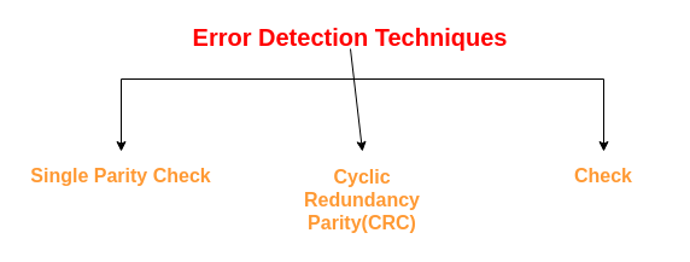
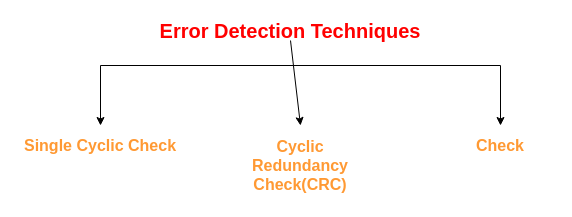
  <mxCell id="0" />
  <mxCell id="1" parent="0" />
  <mxCell id="2" value="&lt;font color=&quot;#ff0000&quot; style=&quot;font-size: 20px&quot;&gt;Error Detection Techniques&lt;/font&gt;" style="text;html=1;strokeColor=none;fillColor=none;align=center;verticalAlign=middle;whiteSpace=wrap;rounded=0;fontStyle=1" vertex="1" parent="1"><mxGeometry x="150" y="20" width="280" height="20" as="geometry" /></mxCell>
  <mxCell id="3" value="" style="endArrow=classic;html=1;exitX=0.5;exitY=1;exitDx=0;exitDy=0;" edge="1" parent="1" source="2"><mxGeometry width="50" height="50" relative="1" as="geometry"><mxPoint x="320" y="195" as="sourcePoint" /><mxPoint x="300" y="125" as="targetPoint" /></mxGeometry></mxCell>
  <mxCell id="4" value="" style="endArrow=none;html=1;" edge="1" parent="1"><mxGeometry width="50" height="50" relative="1" as="geometry"><mxPoint x="100" y="65" as="sourcePoint" /><mxPoint x="500" y="65" as="targetPoint" /></mxGeometry></mxCell>
  <mxCell id="5" value="" style="endArrow=classic;html=1;" edge="1" parent="1"><mxGeometry width="50" height="50" relative="1" as="geometry"><mxPoint x="100" y="65" as="sourcePoint" /><mxPoint x="100" y="125" as="targetPoint" /></mxGeometry></mxCell>
  <mxCell id="6" value="" style="endArrow=classic;html=1;" edge="1" parent="1"><mxGeometry width="50" height="50" relative="1" as="geometry"><mxPoint x="500" y="65" as="sourcePoint" /><mxPoint x="500" y="125" as="targetPoint" /></mxGeometry></mxCell>
- <mxCell id="7" value="&lt;b&gt;&lt;font style=&quot;font-size: 16px&quot; color=&quot;#ff9933&quot;&gt;Single Parity Check&lt;/font&gt;&lt;/b&gt;" style="text;html=1;strokeColor=none;fillColor=none;align=center;verticalAlign=middle;whiteSpace=wrap;rounded=0;" vertex="1" parent="1"><mxGeometry x="20" y="135" width="160" height="20" as="geometry" /></mxCell>
- <mxCell id="8" value="&lt;b&gt;&lt;font style=&quot;font-size: 16px&quot; color=&quot;#ff9933&quot;&gt;Cyclic Redundancy Parity(CRC)&lt;br&gt;&lt;/font&gt;&lt;/b&gt;" style="text;html=1;strokeColor=none;fillColor=none;align=center;verticalAlign=middle;whiteSpace=wrap;rounded=0;" vertex="1" parent="1"><mxGeometry x="240" y="135" width="120" height="60" as="geometry" /></mxCell>
+ <mxCell id="7" value="&lt;b&gt;&lt;font style=&quot;font-size: 16px&quot; color=&quot;#ff9933&quot;&gt;Single Cyclic Check&lt;/font&gt;&lt;/b&gt;" style="text;html=1;strokeColor=none;fillColor=none;align=center;verticalAlign=middle;whiteSpace=wrap;rounded=0;" vertex="1" parent="1"><mxGeometry x="20" y="135" width="160" height="20" as="geometry" /></mxCell>
+ <mxCell id="8" value="&lt;b&gt;&lt;font style=&quot;font-size: 16px&quot; color=&quot;#ff9933&quot;&gt;Cyclic Redundancy Check(CRC)&lt;br&gt;&lt;/font&gt;&lt;/b&gt;" style="text;html=1;strokeColor=none;fillColor=none;align=center;verticalAlign=middle;whiteSpace=wrap;rounded=0;" vertex="1" parent="1"><mxGeometry x="240" y="135" width="120" height="60" as="geometry" /></mxCell>
  <mxCell id="9" value="&lt;b&gt;&lt;font style=&quot;font-size: 16px&quot; color=&quot;#ff9933&quot;&gt;Check&lt;/font&gt;&lt;/b&gt;" style="text;html=1;strokeColor=none;fillColor=none;align=center;verticalAlign=middle;whiteSpace=wrap;rounded=0;" vertex="1" parent="1"><mxGeometry x="450" y="135" width="100" height="20" as="geometry" /></mxCell>
